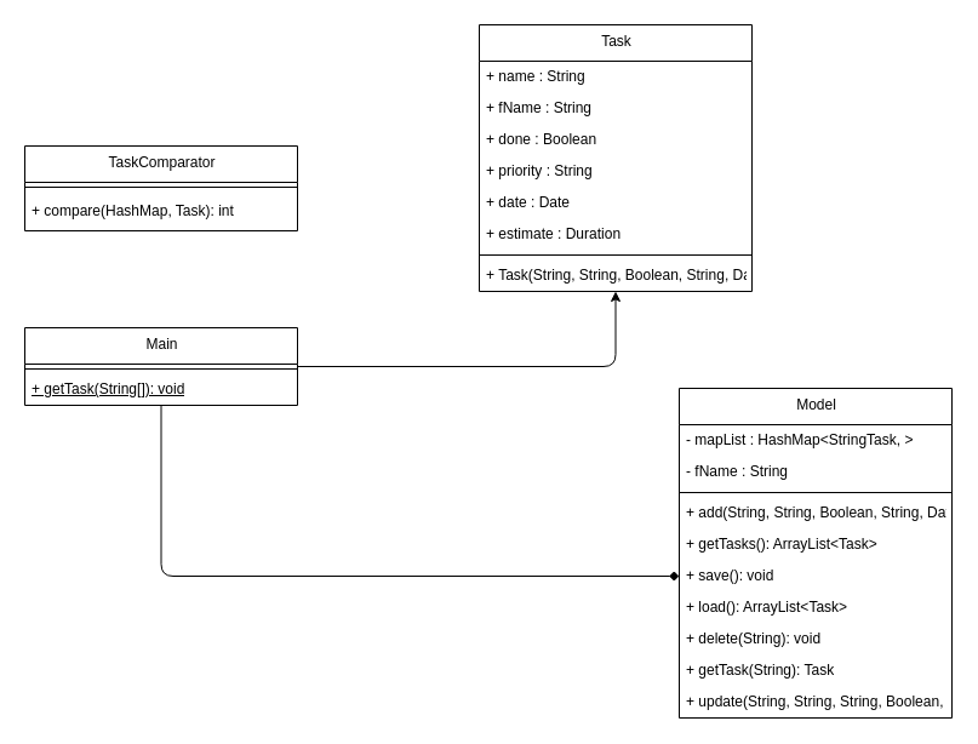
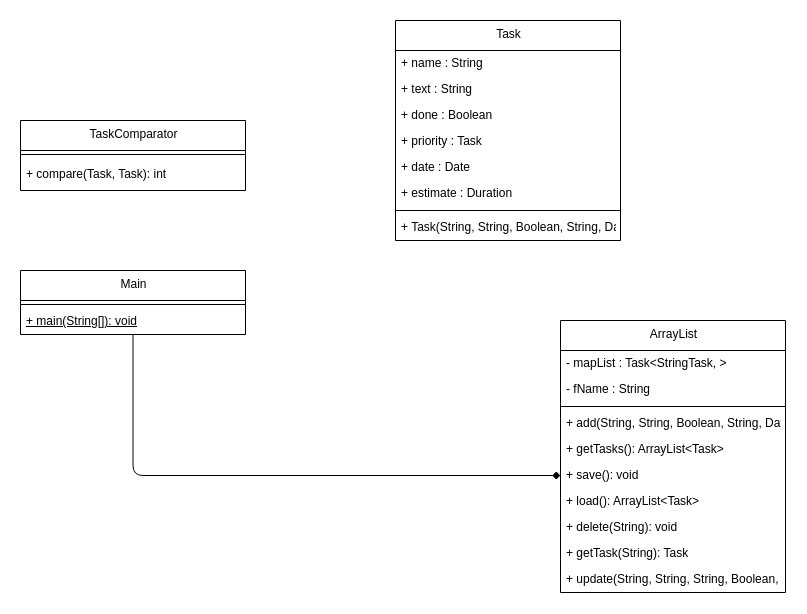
  <mxCell id="0" />
  <mxCell id="1" parent="0" />
  <mxCell id="2" value="TaskComparator" style="swimlane;fontStyle=0;align=center;verticalAlign=top;childLayout=stackLayout;horizontal=1;startSize=30;horizontalStack=0;resizeParent=1;resizeParentMax=0;resizeLast=0;collapsible=0;marginBottom=0;html=1;" parent="1" vertex="1"><mxGeometry x="20" y="120" width="225" height="70" as="geometry" /></mxCell>
  <mxCell id="3" style="line;strokeWidth=1;fillColor=none;align=left;verticalAlign=middle;spacingTop=-1;spacingLeft=3;spacingRight=3;rotatable=0;labelPosition=right;points=[];portConstraint=eastwest;" parent="2" vertex="1"><mxGeometry y="30" width="225" height="8" as="geometry" /></mxCell>
- <mxCell id="4" value="+ compare(HashMap, Task): int" style="text;html=1;strokeColor=none;fillColor=none;align=left;verticalAlign=middle;spacingLeft=4;spacingRight=4;overflow=hidden;rotatable=0;points=[[0,0.5],[1,0.5]];portConstraint=eastwest;" parent="2" vertex="1"><mxGeometry y="38" width="225" height="32" as="geometry" /></mxCell>
- <mxCell id="5" value="Model" style="swimlane;fontStyle=0;align=center;verticalAlign=top;childLayout=stackLayout;horizontal=1;startSize=30;horizontalStack=0;resizeParent=1;resizeParentMax=0;resizeLast=0;collapsible=0;marginBottom=0;html=1;" parent="1" vertex="1"><mxGeometry x="560" y="320" width="225" height="272" as="geometry" /></mxCell>
- <mxCell id="6" value="- mapList : HashMap&lt;String,Task&gt;&amp;lt;StringTask, &amp;gt;" style="text;html=1;strokeColor=none;fillColor=none;align=left;verticalAlign=middle;spacingLeft=4;spacingRight=4;overflow=hidden;rotatable=0;points=[[0,0.5],[1,0.5]];portConstraint=eastwest;" parent="5" vertex="1"><mxGeometry y="30" width="225" height="26" as="geometry" /></mxCell>
+ <mxCell id="4" value="+ compare(Task, Task): int" style="text;html=1;strokeColor=none;fillColor=none;align=left;verticalAlign=middle;spacingLeft=4;spacingRight=4;overflow=hidden;rotatable=0;points=[[0,0.5],[1,0.5]];portConstraint=eastwest;" parent="2" vertex="1"><mxGeometry y="38" width="225" height="32" as="geometry" /></mxCell>
+ <mxCell id="5" value="ArrayList" style="swimlane;fontStyle=0;align=center;verticalAlign=top;childLayout=stackLayout;horizontal=1;startSize=30;horizontalStack=0;resizeParent=1;resizeParentMax=0;resizeLast=0;collapsible=0;marginBottom=0;html=1;" parent="1" vertex="1"><mxGeometry x="560" y="320" width="225" height="272" as="geometry" /></mxCell>
+ <mxCell id="6" value="- mapList : Task&lt;String,Task&gt;&amp;lt;StringTask, &amp;gt;" style="text;html=1;strokeColor=none;fillColor=none;align=left;verticalAlign=middle;spacingLeft=4;spacingRight=4;overflow=hidden;rotatable=0;points=[[0,0.5],[1,0.5]];portConstraint=eastwest;" parent="5" vertex="1"><mxGeometry y="30" width="225" height="26" as="geometry" /></mxCell>
  <mxCell id="7" value="- fName : String" style="text;html=1;strokeColor=none;fillColor=none;align=left;verticalAlign=middle;spacingLeft=4;spacingRight=4;overflow=hidden;rotatable=0;points=[[0,0.5],[1,0.5]];portConstraint=eastwest;" parent="5" vertex="1"><mxGeometry y="56" width="225" height="26" as="geometry" /></mxCell>
  <mxCell id="8" style="line;strokeWidth=1;fillColor=none;align=left;verticalAlign=middle;spacingTop=-1;spacingLeft=3;spacingRight=3;rotatable=0;labelPosition=right;points=[];portConstraint=eastwest;" parent="5" vertex="1"><mxGeometry y="82" width="225" height="8" as="geometry" /></mxCell>
  <mxCell id="9" value="+ add(String, String, Boolean, String, Date, Duration): void" style="text;html=1;strokeColor=none;fillColor=none;align=left;verticalAlign=middle;spacingLeft=4;spacingRight=4;overflow=hidden;rotatable=0;points=[[0,0.5],[1,0.5]];portConstraint=eastwest;" parent="5" vertex="1"><mxGeometry y="90" width="225" height="26" as="geometry" /></mxCell>
  <mxCell id="10" value="+ getTasks(): ArrayList&lt;Task&gt;&amp;lt;Task&amp;gt;" style="text;html=1;strokeColor=none;fillColor=none;align=left;verticalAlign=middle;spacingLeft=4;spacingRight=4;overflow=hidden;rotatable=0;points=[[0,0.5],[1,0.5]];portConstraint=eastwest;" parent="5" vertex="1"><mxGeometry y="116" width="225" height="26" as="geometry" /></mxCell>
  <mxCell id="11" value="+ save(): void" style="text;html=1;strokeColor=none;fillColor=none;align=left;verticalAlign=middle;spacingLeft=4;spacingRight=4;overflow=hidden;rotatable=0;points=[[0,0.5],[1,0.5]];portConstraint=eastwest;" parent="5" vertex="1"><mxGeometry y="142" width="225" height="26" as="geometry" /></mxCell>
  <mxCell id="12" value="+ load(): ArrayList&lt;Task&gt;&amp;lt;Task&amp;gt;" style="text;html=1;strokeColor=none;fillColor=none;align=left;verticalAlign=middle;spacingLeft=4;spacingRight=4;overflow=hidden;rotatable=0;points=[[0,0.5],[1,0.5]];portConstraint=eastwest;" parent="5" vertex="1"><mxGeometry y="168" width="225" height="26" as="geometry" /></mxCell>
  <mxCell id="13" value="+ delete(String): void" style="text;html=1;strokeColor=none;fillColor=none;align=left;verticalAlign=middle;spacingLeft=4;spacingRight=4;overflow=hidden;rotatable=0;points=[[0,0.5],[1,0.5]];portConstraint=eastwest;" parent="5" vertex="1"><mxGeometry y="194" width="225" height="26" as="geometry" /></mxCell>
  <mxCell id="14" value="+ getTask(String): Task" style="text;html=1;strokeColor=none;fillColor=none;align=left;verticalAlign=middle;spacingLeft=4;spacingRight=4;overflow=hidden;rotatable=0;points=[[0,0.5],[1,0.5]];portConstraint=eastwest;" parent="5" vertex="1"><mxGeometry y="220" width="225" height="26" as="geometry" /></mxCell>
  <mxCell id="15" value="+ update(String, String, String, Boolean, String, Date, Duration): ArrayList&lt;Task&gt;&amp;lt;Task&amp;gt;" style="text;html=1;strokeColor=none;fillColor=none;align=left;verticalAlign=middle;spacingLeft=4;spacingRight=4;overflow=hidden;rotatable=0;points=[[0,0.5],[1,0.5]];portConstraint=eastwest;" parent="5" vertex="1"><mxGeometry y="246" width="225" height="26" as="geometry" /></mxCell>
  <mxCell id="16" value="Task" style="swimlane;fontStyle=0;align=center;verticalAlign=top;childLayout=stackLayout;horizontal=1;startSize=30;horizontalStack=0;resizeParent=1;resizeParentMax=0;resizeLast=0;collapsible=0;marginBottom=0;html=1;" parent="1" vertex="1"><mxGeometry x="395" y="20" width="225" height="220" as="geometry" /></mxCell>
  <mxCell id="17" value="+ name : String" style="text;html=1;strokeColor=none;fillColor=none;align=left;verticalAlign=middle;spacingLeft=4;spacingRight=4;overflow=hidden;rotatable=0;points=[[0,0.5],[1,0.5]];portConstraint=eastwest;" parent="16" vertex="1"><mxGeometry y="30" width="225" height="26" as="geometry" /></mxCell>
- <mxCell id="18" value="+ fName : String" style="text;html=1;strokeColor=none;fillColor=none;align=left;verticalAlign=middle;spacingLeft=4;spacingRight=4;overflow=hidden;rotatable=0;points=[[0,0.5],[1,0.5]];portConstraint=eastwest;" parent="16" vertex="1"><mxGeometry y="56" width="225" height="26" as="geometry" /></mxCell>
+ <mxCell id="18" value="+ text : String" style="text;html=1;strokeColor=none;fillColor=none;align=left;verticalAlign=middle;spacingLeft=4;spacingRight=4;overflow=hidden;rotatable=0;points=[[0,0.5],[1,0.5]];portConstraint=eastwest;" parent="16" vertex="1"><mxGeometry y="56" width="225" height="26" as="geometry" /></mxCell>
  <mxCell id="19" value="+ done : Boolean" style="text;html=1;strokeColor=none;fillColor=none;align=left;verticalAlign=middle;spacingLeft=4;spacingRight=4;overflow=hidden;rotatable=0;points=[[0,0.5],[1,0.5]];portConstraint=eastwest;" parent="16" vertex="1"><mxGeometry y="82" width="225" height="26" as="geometry" /></mxCell>
- <mxCell id="20" value="+ priority : String" style="text;html=1;strokeColor=none;fillColor=none;align=left;verticalAlign=middle;spacingLeft=4;spacingRight=4;overflow=hidden;rotatable=0;points=[[0,0.5],[1,0.5]];portConstraint=eastwest;" parent="16" vertex="1"><mxGeometry y="108" width="225" height="26" as="geometry" /></mxCell>
+ <mxCell id="20" value="+ priority : Task" style="text;html=1;strokeColor=none;fillColor=none;align=left;verticalAlign=middle;spacingLeft=4;spacingRight=4;overflow=hidden;rotatable=0;points=[[0,0.5],[1,0.5]];portConstraint=eastwest;" parent="16" vertex="1"><mxGeometry y="108" width="225" height="26" as="geometry" /></mxCell>
  <mxCell id="21" value="+ date : Date" style="text;html=1;strokeColor=none;fillColor=none;align=left;verticalAlign=middle;spacingLeft=4;spacingRight=4;overflow=hidden;rotatable=0;points=[[0,0.5],[1,0.5]];portConstraint=eastwest;" parent="16" vertex="1"><mxGeometry y="134" width="225" height="26" as="geometry" /></mxCell>
  <mxCell id="22" value="+ estimate : Duration" style="text;html=1;strokeColor=none;fillColor=none;align=left;verticalAlign=middle;spacingLeft=4;spacingRight=4;overflow=hidden;rotatable=0;points=[[0,0.5],[1,0.5]];portConstraint=eastwest;" parent="16" vertex="1"><mxGeometry y="160" width="225" height="26" as="geometry" /></mxCell>
  <mxCell id="23" style="line;strokeWidth=1;fillColor=none;align=left;verticalAlign=middle;spacingTop=-1;spacingLeft=3;spacingRight=3;rotatable=0;labelPosition=right;points=[];portConstraint=eastwest;" parent="16" vertex="1"><mxGeometry y="186" width="225" height="8" as="geometry" /></mxCell>
  <mxCell id="24" value="+ Task(String, String, Boolean, String, Date, Duration)" style="text;html=1;strokeColor=none;fillColor=none;align=left;verticalAlign=middle;spacingLeft=4;spacingRight=4;overflow=hidden;rotatable=0;points=[[0,0.5],[1,0.5]];portConstraint=eastwest;" parent="16" vertex="1"><mxGeometry y="194" width="225" height="26" as="geometry" /></mxCell>
- <mxCell id="25" style="edgeStyle=orthogonalEdgeStyle;html=1;" edge="1" parent="1" source="27" target="16"><mxGeometry relative="1" as="geometry" /></mxCell>
  <mxCell id="26" style="edgeStyle=orthogonalEdgeStyle;html=1;entryX=0;entryY=0.5;entryDx=0;entryDy=0;endArrow=diamond;" edge="1" parent="1" source="27" target="11"><mxGeometry relative="1" as="geometry" /></mxCell>
  <mxCell id="27" value="Main" style="swimlane;fontStyle=0;align=center;verticalAlign=top;childLayout=stackLayout;horizontal=1;startSize=30;horizontalStack=0;resizeParent=1;resizeParentMax=0;resizeLast=0;collapsible=0;marginBottom=0;html=1;" parent="1" vertex="1"><mxGeometry x="20" y="270" width="225" height="64" as="geometry" /></mxCell>
  <mxCell id="28" style="line;strokeWidth=1;fillColor=none;align=left;verticalAlign=middle;spacingTop=-1;spacingLeft=3;spacingRight=3;rotatable=0;labelPosition=right;points=[];portConstraint=eastwest;" parent="27" vertex="1"><mxGeometry y="30" width="225" height="8" as="geometry" /></mxCell>
- <mxCell id="29" value="+ getTask(String[]): void" style="text;html=1;strokeColor=none;fillColor=none;align=left;verticalAlign=middle;spacingLeft=4;spacingRight=4;overflow=hidden;rotatable=0;points=[[0,0.5],[1,0.5]];portConstraint=eastwest;fontStyle=4;" parent="27" vertex="1"><mxGeometry y="38" width="225" height="26" as="geometry" /></mxCell>
+ <mxCell id="29" value="+ main(String[]): void" style="text;html=1;strokeColor=none;fillColor=none;align=left;verticalAlign=middle;spacingLeft=4;spacingRight=4;overflow=hidden;rotatable=0;points=[[0,0.5],[1,0.5]];portConstraint=eastwest;fontStyle=4;" parent="27" vertex="1"><mxGeometry y="38" width="225" height="26" as="geometry" /></mxCell>
